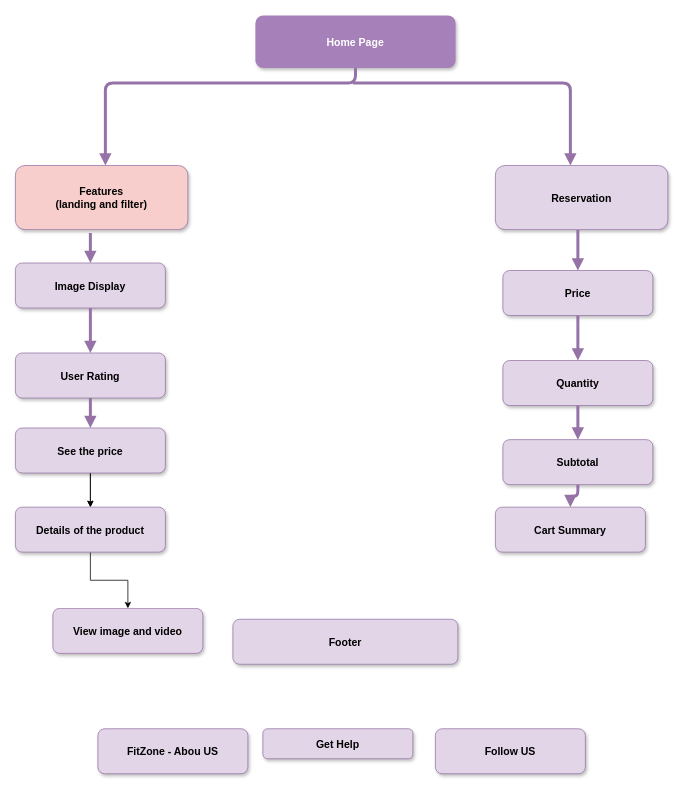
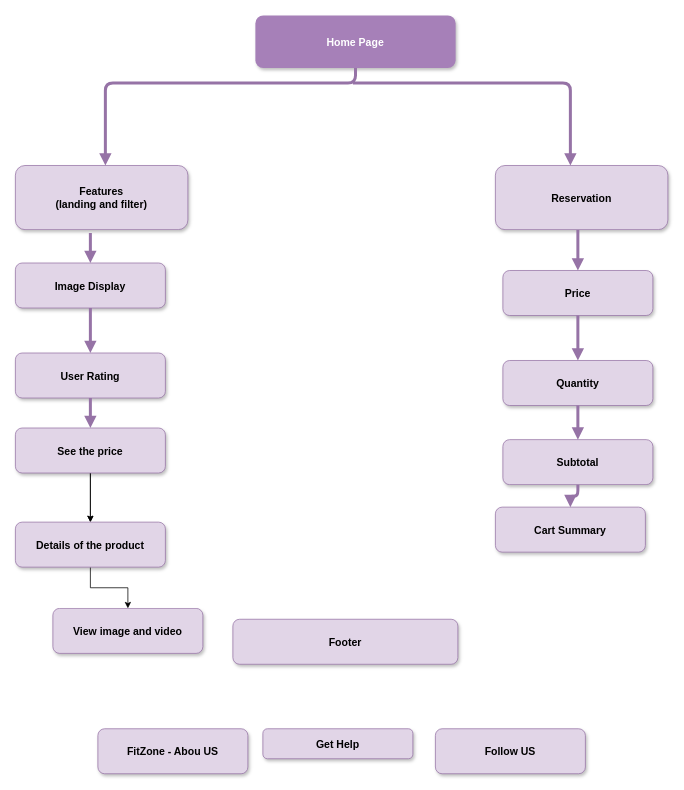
  <mxCell id="0" />
  <mxCell id="1" parent="0" />
  <mxCell id="2" value="Home Page" style="rounded=1;fillColor=#A680B8;strokeColor=none;shadow=1;gradientColor=none;fontStyle=1;fontColor=#FFFFFF;fontSize=14;" parent="1" vertex="1"><mxGeometry x="340" y="20" width="267" height="70" as="geometry" /></mxCell>
- <mxCell id="3" value="Features&#10;(landing and filter)" style="rounded=1;fillColor=#f8cecc;strokeColor=#9673a6;shadow=1;fontStyle=1;fontSize=14;" parent="1" vertex="1"><mxGeometry x="20" y="220" width="230" height="85.5" as="geometry" /></mxCell>
+ <mxCell id="3" value="Features&#10;(landing and filter)" style="rounded=1;fillColor=#e1d5e7;strokeColor=#9673a6;shadow=1;fontStyle=1;fontSize=14;" parent="1" vertex="1"><mxGeometry x="20" y="220" width="230" height="85.5" as="geometry" /></mxCell>
  <mxCell id="4" value="Reservation" style="rounded=1;fillColor=#e1d5e7;strokeColor=#9673a6;shadow=1;fontStyle=1;fontSize=14;" parent="1" vertex="1"><mxGeometry x="660" y="220" width="230" height="85.5" as="geometry" /></mxCell>
  <mxCell id="5" value="Image Display" style="rounded=1;fillColor=#e1d5e7;strokeColor=#9673a6;shadow=1;fontStyle=1;fontSize=14;" parent="1" vertex="1"><mxGeometry x="20" y="350" width="200" height="60" as="geometry" /></mxCell>
  <mxCell id="6" value="User Rating" style="rounded=1;fillColor=#e1d5e7;strokeColor=#9673a6;shadow=1;fontStyle=1;fontSize=14;" parent="1" vertex="1"><mxGeometry x="20" y="470" width="200" height="60" as="geometry" /></mxCell>
  <mxCell id="7" style="edgeStyle=none;html=1;entryX=0.5;entryY=0;entryDx=0;entryDy=0;" parent="1" source="9" target="11" edge="1"><mxGeometry relative="1" as="geometry" /></mxCell>
  <mxCell id="8" value="" style="edgeStyle=none;html=1;" parent="1" source="9" target="11" edge="1"><mxGeometry relative="1" as="geometry" /></mxCell>
  <mxCell id="9" value="See the price" style="rounded=1;fillColor=#e1d5e7;strokeColor=#9673a6;shadow=1;fontStyle=1;fontSize=14;" parent="1" vertex="1"><mxGeometry x="20" y="570" width="200" height="60" as="geometry" /></mxCell>
  <mxCell id="10" value="" style="edgeStyle=orthogonalEdgeStyle;rounded=0;orthogonalLoop=1;jettySize=auto;html=1;" parent="1" source="11" target="28" edge="1"><mxGeometry relative="1" as="geometry" /></mxCell>
- <mxCell id="11" value="Details of the product" style="rounded=1;fillColor=#e1d5e7;strokeColor=#9673a6;shadow=1;fontStyle=1;fontSize=14;" parent="1" vertex="1"><mxGeometry x="20" y="675.5" width="200" height="60" as="geometry" /></mxCell>
+ <mxCell id="11" value="Details of the product" style="rounded=1;fillColor=#e1d5e7;strokeColor=#9673a6;shadow=1;fontStyle=1;fontSize=14;" parent="1" vertex="1"><mxGeometry x="20" y="695.5" width="200" height="60" as="geometry" /></mxCell>
  <mxCell id="12" value="Price" style="rounded=1;fillColor=#e1d5e7;strokeColor=#9673a6;shadow=1;fontStyle=1;fontSize=14;" parent="1" vertex="1"><mxGeometry x="670" y="360" width="200" height="60" as="geometry" /></mxCell>
  <mxCell id="13" value="Quantity" style="rounded=1;fillColor=#e1d5e7;strokeColor=#9673a6;shadow=1;fontStyle=1;fontSize=14;" parent="1" vertex="1"><mxGeometry x="670" y="480" width="200" height="60" as="geometry" /></mxCell>
  <mxCell id="14" value="Subtotal" style="rounded=1;fillColor=#e1d5e7;strokeColor=#9673a6;shadow=1;fontStyle=1;fontSize=14;" parent="1" vertex="1"><mxGeometry x="670" y="585.5" width="200" height="60" as="geometry" /></mxCell>
  <mxCell id="15" value="Cart Summary" style="rounded=1;fillColor=#e1d5e7;strokeColor=#9673a6;shadow=1;fontStyle=1;fontSize=14;" parent="1" vertex="1"><mxGeometry x="660" y="675.5" width="200" height="60" as="geometry" /></mxCell>
  <mxCell id="16" value="" style="edgeStyle=elbowEdgeStyle;elbow=vertical;strokeWidth=4;endArrow=block;endFill=1;fontStyle=1;strokeColor=#9673a6;fillColor=#e1d5e7;exitX=0.5;exitY=1;exitDx=0;exitDy=0;" parent="1" source="2" target="3" edge="1"><mxGeometry x="22" y="165.5" width="100" height="100" as="geometry"><mxPoint x="502" y="195.5" as="sourcePoint" /><mxPoint x="-148" y="-44.5" as="targetPoint" /><Array as="points"><mxPoint x="140" y="110" /><mxPoint x="140" y="120" /><mxPoint x="130" y="110" /><mxPoint x="120" y="120" /><mxPoint x="120" y="150" /><mxPoint x="470" y="110" /></Array></mxGeometry></mxCell>
  <mxCell id="17" value="" style="edgeStyle=elbowEdgeStyle;elbow=vertical;strokeWidth=4;endArrow=block;endFill=1;fontStyle=1;strokeColor=#9673a6;fillColor=#e1d5e7;" parent="1" target="4" edge="1"><mxGeometry x="22" y="165.5" width="100" height="100" as="geometry"><mxPoint x="470" y="110" as="sourcePoint" /><mxPoint x="-148" y="-44.5" as="targetPoint" /><Array as="points"><mxPoint x="760" y="110" /></Array></mxGeometry></mxCell>
  <mxCell id="18" value="" style="edgeStyle=elbowEdgeStyle;elbow=vertical;strokeWidth=4;endArrow=block;endFill=1;fontStyle=1;strokeColor=#9673a6;fillColor=#e1d5e7;" parent="1" source="5" target="6" edge="1"><mxGeometry x="62" y="165.5" width="100" height="100" as="geometry"><mxPoint x="-208" y="55.5" as="sourcePoint" /><mxPoint x="-108" y="-44.5" as="targetPoint" /></mxGeometry></mxCell>
  <mxCell id="19" value="" style="edgeStyle=elbowEdgeStyle;elbow=vertical;strokeWidth=4;endArrow=block;endFill=1;fontStyle=1;strokeColor=#9673a6;fillColor=#e1d5e7;" parent="1" source="6" target="9" edge="1"><mxGeometry x="62" y="175.5" width="100" height="100" as="geometry"><mxPoint x="-208" y="65.5" as="sourcePoint" /><mxPoint x="-108" y="-34.5" as="targetPoint" /></mxGeometry></mxCell>
  <mxCell id="20" value="" style="edgeStyle=elbowEdgeStyle;elbow=vertical;strokeWidth=4;endArrow=block;endFill=1;fontStyle=1;strokeColor=#9673a6;fillColor=#e1d5e7;" parent="1" source="12" target="13" edge="1"><mxGeometry x="72" y="165.5" width="100" height="100" as="geometry"><mxPoint x="-198" y="55.5" as="sourcePoint" /><mxPoint x="-98" y="-44.5" as="targetPoint" /></mxGeometry></mxCell>
  <mxCell id="21" value="" style="edgeStyle=elbowEdgeStyle;elbow=vertical;strokeWidth=4;endArrow=block;endFill=1;fontStyle=1;strokeColor=#9673a6;fillColor=#e1d5e7;" parent="1" source="13" target="14" edge="1"><mxGeometry x="72" y="175.5" width="100" height="100" as="geometry"><mxPoint x="-198" y="65.5" as="sourcePoint" /><mxPoint x="-98" y="-34.5" as="targetPoint" /></mxGeometry></mxCell>
  <mxCell id="22" value="" style="edgeStyle=elbowEdgeStyle;elbow=vertical;strokeWidth=4;endArrow=block;endFill=1;fontStyle=1;strokeColor=#9673a6;fillColor=#e1d5e7;" parent="1" source="14" target="15" edge="1"><mxGeometry x="72" y="185.5" width="100" height="100" as="geometry"><mxPoint x="-198" y="75.5" as="sourcePoint" /><mxPoint x="-98" y="-24.5" as="targetPoint" /></mxGeometry></mxCell>
  <mxCell id="23" value="" style="edgeStyle=elbowEdgeStyle;elbow=vertical;strokeWidth=4;endArrow=block;endFill=1;fontStyle=1;strokeColor=#9673a6;fillColor=#e1d5e7;entryX=0.5;entryY=0;entryDx=0;entryDy=0;" parent="1" target="5" edge="1"><mxGeometry x="72" y="175.5" width="100" height="100" as="geometry"><mxPoint x="120" y="310" as="sourcePoint" /><mxPoint x="130" y="470" as="targetPoint" /><Array as="points"><mxPoint x="80" y="340" /><mxPoint x="120" y="350" /></Array></mxGeometry></mxCell>
  <mxCell id="24" value="" style="edgeStyle=elbowEdgeStyle;elbow=vertical;strokeWidth=4;endArrow=block;endFill=1;fontStyle=1;strokeColor=#9673a6;fillColor=#e1d5e7;" parent="1" edge="1"><mxGeometry x="171.41" y="171" width="100" height="100" as="geometry"><mxPoint x="770" y="306" as="sourcePoint" /><mxPoint x="770" y="360" as="targetPoint" /><Array as="points"><mxPoint x="859.41" y="305.5" /></Array></mxGeometry></mxCell>
  <mxCell id="25" value="Footer" style="rounded=1;fillColor=#e1d5e7;strokeColor=#9673a6;shadow=1;fontStyle=1;fontSize=14;" parent="1" vertex="1"><mxGeometry x="310" y="825" width="300" height="60" as="geometry" /></mxCell>
  <mxCell id="26" value="FitZone - Abou US" style="rounded=1;fillColor=#e1d5e7;strokeColor=#9673a6;shadow=1;fontStyle=1;fontSize=14;" parent="1" vertex="1"><mxGeometry x="130" y="971" width="200" height="60" as="geometry" /></mxCell>
  <mxCell id="27" value="Get Help" style="rounded=1;fillColor=#e1d5e7;strokeColor=#9673a6;shadow=1;fontStyle=1;fontSize=14;" parent="1" vertex="1"><mxGeometry x="350" y="971" width="200" height="40" as="geometry" /></mxCell>
  <mxCell id="28" value="View image and video" style="rounded=1;fillColor=#e1d5e7;strokeColor=#9673a6;shadow=1;fontStyle=1;fontSize=14;" parent="1" vertex="1"><mxGeometry x="70" y="810.5" width="200" height="60" as="geometry" /></mxCell>
  <mxCell id="29" value="Follow US" style="rounded=1;fillColor=#e1d5e7;strokeColor=#9673a6;shadow=1;fontStyle=1;fontSize=14;" parent="1" vertex="1"><mxGeometry x="580" y="971" width="200" height="60" as="geometry" /></mxCell>
